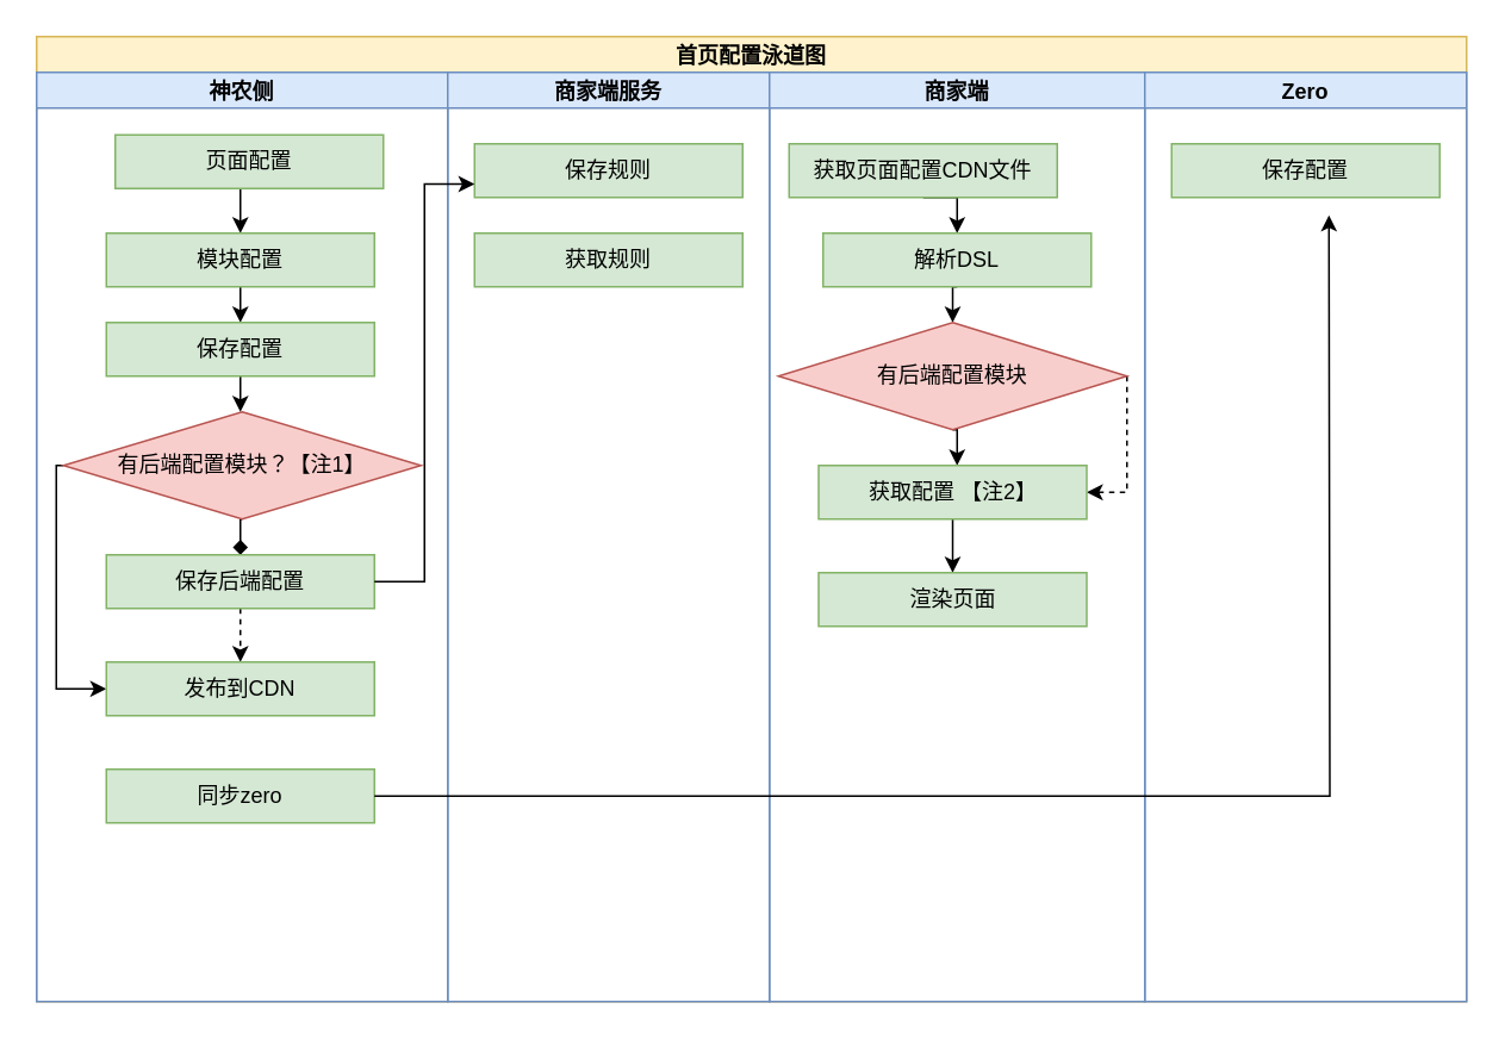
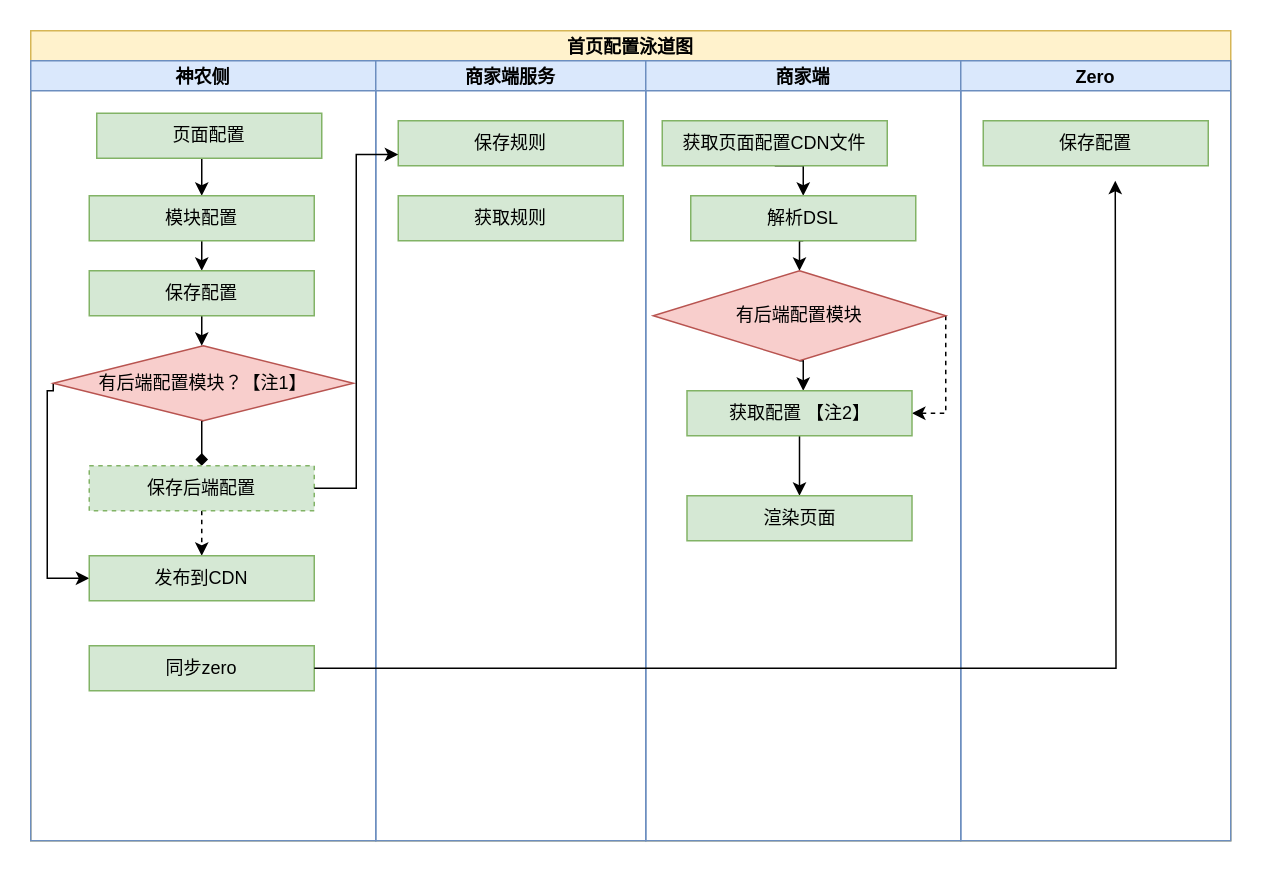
  <mxCell id="0" />
  <mxCell id="1" parent="0" />
  <mxCell id="2" value="首页配置泳道图" style="swimlane;childLayout=stackLayout;resizeParent=1;resizeParentMax=0;startSize=20;fillColor=#fff2cc;strokeColor=#d6b656;" vertex="1" parent="1"><mxGeometry x="20" y="20" width="800" height="540" as="geometry" /></mxCell>
  <mxCell id="3" value="神农侧" style="swimlane;startSize=20;fillColor=#dae8fc;strokeColor=#6c8ebf;" vertex="1" parent="2"><mxGeometry y="20" width="230" height="520" as="geometry" /></mxCell>
  <mxCell id="4" style="edgeStyle=orthogonalEdgeStyle;rounded=0;orthogonalLoop=1;jettySize=auto;html=1;exitX=0.5;exitY=1;exitDx=0;exitDy=0;entryX=0.5;entryY=0;entryDx=0;entryDy=0;" edge="1" parent="3" source="5" target="7"><mxGeometry relative="1" as="geometry" /></mxCell>
  <mxCell id="5" value="页面配置" style="rounded=0;whiteSpace=wrap;html=1;fillColor=#d5e8d4;strokeColor=#82b366;" vertex="1" parent="3"><mxGeometry x="44" y="35" width="150" height="30" as="geometry" /></mxCell>
  <mxCell id="6" style="edgeStyle=orthogonalEdgeStyle;rounded=0;orthogonalLoop=1;jettySize=auto;html=1;exitX=0.5;exitY=1;exitDx=0;exitDy=0;entryX=0.5;entryY=0;entryDx=0;entryDy=0;" edge="1" parent="3" source="7" target="12"><mxGeometry relative="1" as="geometry" /></mxCell>
  <mxCell id="7" value="模块配置" style="rounded=0;whiteSpace=wrap;html=1;fillColor=#d5e8d4;strokeColor=#82b366;" vertex="1" parent="3"><mxGeometry x="39" y="90" width="150" height="30" as="geometry" /></mxCell>
  <mxCell id="8" style="edgeStyle=orthogonalEdgeStyle;rounded=0;orthogonalLoop=1;jettySize=auto;html=1;exitX=0;exitY=0.5;exitDx=0;exitDy=0;entryX=0;entryY=0.5;entryDx=0;entryDy=0;" edge="1" parent="3" source="10" target="15"><mxGeometry relative="1" as="geometry"><Array as="points"><mxPoint x="11" y="220" /><mxPoint x="11" y="345" /></Array></mxGeometry></mxCell>
  <mxCell id="9" style="edgeStyle=orthogonalEdgeStyle;rounded=0;orthogonalLoop=1;jettySize=auto;html=1;exitX=0.5;exitY=1;exitDx=0;exitDy=0;entryX=0.5;entryY=0;entryDx=0;entryDy=0;endArrow=diamond;" edge="1" parent="3" source="10" target="14"><mxGeometry relative="1" as="geometry" /></mxCell>
- <mxCell id="10" value="有后端配置模块？【注1】" style="rhombus;whiteSpace=wrap;html=1;fillColor=#f8cecc;strokeColor=#b85450;" vertex="1" parent="3"><mxGeometry x="15" y="190" width="200" height="60" as="geometry" /></mxCell>
+ <mxCell id="10" value="有后端配置模块？【注1】" style="rhombus;whiteSpace=wrap;html=1;fillColor=#f8cecc;strokeColor=#b85450;" vertex="1" parent="3"><mxGeometry x="15" y="190" width="200" height="50" as="geometry" /></mxCell>
  <mxCell id="11" style="edgeStyle=orthogonalEdgeStyle;rounded=0;orthogonalLoop=1;jettySize=auto;html=1;exitX=0.5;exitY=1;exitDx=0;exitDy=0;entryX=0.5;entryY=0;entryDx=0;entryDy=0;" edge="1" parent="3" source="12"><mxGeometry relative="1" as="geometry"><mxPoint x="114" y="190" as="targetPoint" /></mxGeometry></mxCell>
  <mxCell id="12" value="保存配置" style="rounded=0;whiteSpace=wrap;html=1;fillColor=#d5e8d4;strokeColor=#82b366;" vertex="1" parent="3"><mxGeometry x="39" y="140" width="150" height="30" as="geometry" /></mxCell>
  <mxCell id="13" style="edgeStyle=orthogonalEdgeStyle;rounded=0;orthogonalLoop=1;jettySize=auto;html=1;exitX=0.5;exitY=1;exitDx=0;exitDy=0;entryX=0.5;entryY=0;entryDx=0;entryDy=0;dashed=1;" edge="1" parent="3" source="14" target="15"><mxGeometry relative="1" as="geometry" /></mxCell>
- <mxCell id="14" value="保存后端配置" style="rounded=0;whiteSpace=wrap;html=1;fillColor=#d5e8d4;strokeColor=#82b366;" vertex="1" parent="3"><mxGeometry x="39" y="270" width="150" height="30" as="geometry" /></mxCell>
+ <mxCell id="14" value="保存后端配置" style="rounded=0;whiteSpace=wrap;html=1;fillColor=#d5e8d4;strokeColor=#82b366;dashed=1;" vertex="1" parent="3"><mxGeometry x="39" y="270" width="150" height="30" as="geometry" /></mxCell>
  <mxCell id="15" value="发布到CDN" style="rounded=0;whiteSpace=wrap;html=1;fillColor=#d5e8d4;strokeColor=#82b366;" vertex="1" parent="3"><mxGeometry x="39" y="330" width="150" height="30" as="geometry" /></mxCell>
  <mxCell id="16" value="同步zero" style="rounded=0;whiteSpace=wrap;html=1;fillColor=#d5e8d4;strokeColor=#82b366;" vertex="1" parent="3"><mxGeometry x="39" y="390" width="150" height="30" as="geometry" /></mxCell>
  <mxCell id="17" value="商家端服务" style="swimlane;startSize=20;fillColor=#dae8fc;strokeColor=#6c8ebf;" vertex="1" parent="2"><mxGeometry x="230" y="20" width="180" height="520" as="geometry" /></mxCell>
  <mxCell id="18" value="保存规则" style="rounded=0;whiteSpace=wrap;html=1;fillColor=#d5e8d4;strokeColor=#82b366;" vertex="1" parent="17"><mxGeometry x="15" y="40" width="150" height="30" as="geometry" /></mxCell>
  <mxCell id="19" value="获取规则" style="rounded=0;whiteSpace=wrap;html=1;fillColor=#d5e8d4;strokeColor=#82b366;" vertex="1" parent="17"><mxGeometry x="15" y="90" width="150" height="30" as="geometry" /></mxCell>
  <mxCell id="20" value="商家端" style="swimlane;startSize=20;fillColor=#dae8fc;strokeColor=#6c8ebf;" vertex="1" parent="2"><mxGeometry x="410" y="20" width="210" height="520" as="geometry" /></mxCell>
  <mxCell id="21" style="edgeStyle=orthogonalEdgeStyle;rounded=0;orthogonalLoop=1;jettySize=auto;html=1;exitX=0.5;exitY=1;exitDx=0;exitDy=0;entryX=0.5;entryY=0;entryDx=0;entryDy=0;" edge="1" parent="20" source="22" target="24"><mxGeometry relative="1" as="geometry" /></mxCell>
  <mxCell id="22" value="获取页面配置CDN文件" style="rounded=0;whiteSpace=wrap;html=1;fillColor=#d5e8d4;strokeColor=#82b366;" vertex="1" parent="20"><mxGeometry x="11" y="40" width="150" height="30" as="geometry" /></mxCell>
  <mxCell id="23" style="edgeStyle=orthogonalEdgeStyle;rounded=0;orthogonalLoop=1;jettySize=auto;html=1;exitX=0.5;exitY=1;exitDx=0;exitDy=0;entryX=0.5;entryY=0;entryDx=0;entryDy=0;" edge="1" parent="20" source="24" target="27"><mxGeometry relative="1" as="geometry" /></mxCell>
  <mxCell id="24" value="解析DSL" style="rounded=0;whiteSpace=wrap;html=1;fillColor=#d5e8d4;strokeColor=#82b366;" vertex="1" parent="20"><mxGeometry x="30" y="90" width="150" height="30" as="geometry" /></mxCell>
  <mxCell id="25" style="edgeStyle=orthogonalEdgeStyle;rounded=0;orthogonalLoop=1;jettySize=auto;html=1;exitX=0.5;exitY=1;exitDx=0;exitDy=0;entryX=0.5;entryY=0;entryDx=0;entryDy=0;" edge="1" parent="20" source="27"><mxGeometry relative="1" as="geometry"><mxPoint x="105" y="220" as="targetPoint" /></mxGeometry></mxCell>
  <mxCell id="26" style="edgeStyle=orthogonalEdgeStyle;rounded=0;orthogonalLoop=1;jettySize=auto;html=1;exitX=1;exitY=0.5;exitDx=0;exitDy=0;entryX=1;entryY=0.5;entryDx=0;entryDy=0;dashed=1;" edge="1" parent="20" source="27" target="29"><mxGeometry relative="1" as="geometry"><Array as="points"><mxPoint x="200" y="235" /></Array></mxGeometry></mxCell>
  <mxCell id="27" value="有后端配置模块" style="rhombus;whiteSpace=wrap;html=1;fillColor=#f8cecc;strokeColor=#b85450;" vertex="1" parent="20"><mxGeometry x="5" y="140" width="195" height="60" as="geometry" /></mxCell>
  <mxCell id="28" style="edgeStyle=orthogonalEdgeStyle;rounded=0;orthogonalLoop=1;jettySize=auto;html=1;exitX=0.5;exitY=1;exitDx=0;exitDy=0;entryX=0.5;entryY=0;entryDx=0;entryDy=0;" edge="1" parent="20" source="29" target="30"><mxGeometry relative="1" as="geometry" /></mxCell>
  <mxCell id="29" value="获取配置 【注2】" style="rounded=0;whiteSpace=wrap;html=1;fillColor=#d5e8d4;strokeColor=#82b366;" vertex="1" parent="20"><mxGeometry x="27.5" y="220" width="150" height="30" as="geometry" /></mxCell>
- <mxCell id="30" value="渲染页面" style="rounded=0;whiteSpace=wrap;html=1;fillColor=#d5e8d4;strokeColor=#82b366;" vertex="1" parent="20"><mxGeometry x="27.5" y="280" width="150" height="30" as="geometry" /></mxCell>
+ <mxCell id="30" value="渲染页面" style="rounded=0;whiteSpace=wrap;html=1;fillColor=#d5e8d4;strokeColor=#82b366;" vertex="1" parent="20"><mxGeometry x="27.5" y="290" width="150" height="30" as="geometry" /></mxCell>
  <mxCell id="31" value="Zero" style="swimlane;startSize=20;fillColor=#dae8fc;strokeColor=#6c8ebf;" vertex="1" parent="2"><mxGeometry x="620" y="20" width="180" height="520" as="geometry" /></mxCell>
  <mxCell id="32" value="保存配置" style="rounded=0;whiteSpace=wrap;html=1;fillColor=#d5e8d4;strokeColor=#82b366;" vertex="1" parent="31"><mxGeometry x="15" y="40" width="150" height="30" as="geometry" /></mxCell>
  <mxCell id="33" style="edgeStyle=orthogonalEdgeStyle;rounded=0;orthogonalLoop=1;jettySize=auto;html=1;exitX=1;exitY=0.5;exitDx=0;exitDy=0;entryX=0;entryY=0.75;entryDx=0;entryDy=0;" edge="1" parent="2" source="14" target="18"><mxGeometry relative="1" as="geometry" /></mxCell>
  <mxCell id="34" style="edgeStyle=orthogonalEdgeStyle;rounded=0;orthogonalLoop=1;jettySize=auto;html=1;exitX=1;exitY=0.5;exitDx=0;exitDy=0;" edge="1" parent="1" source="16"><mxGeometry relative="1" as="geometry"><mxPoint x="743" y="120" as="targetPoint" /></mxGeometry></mxCell>
